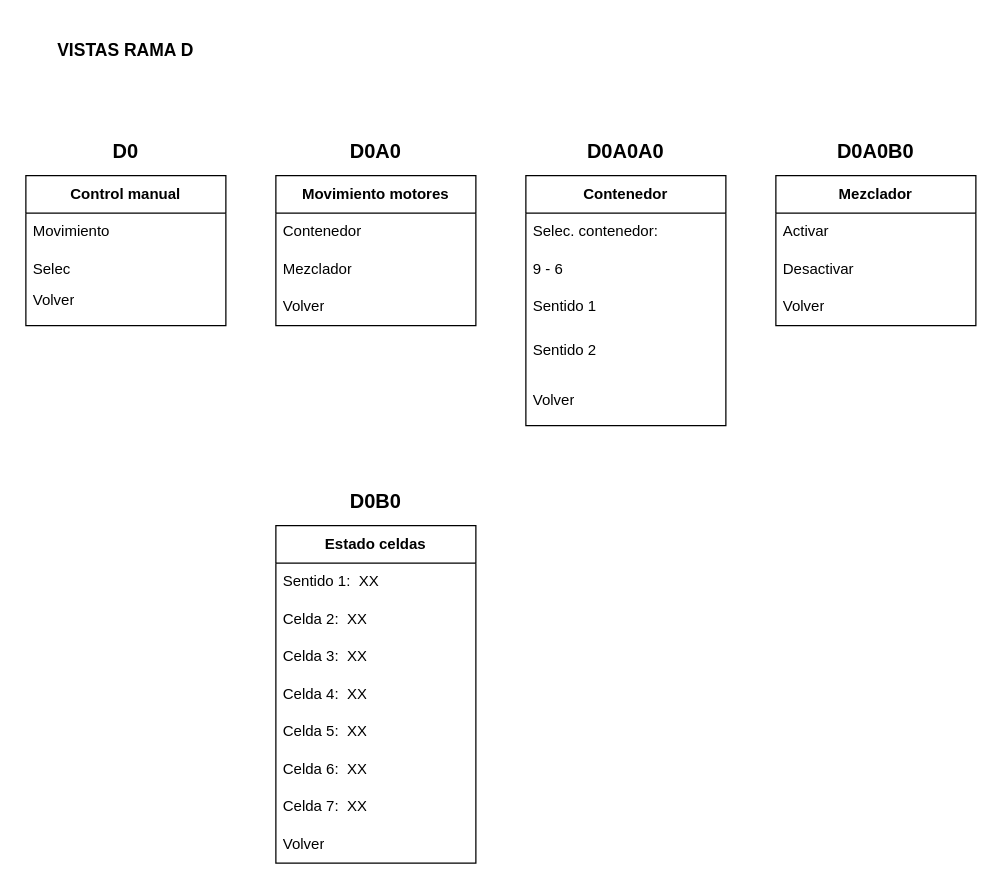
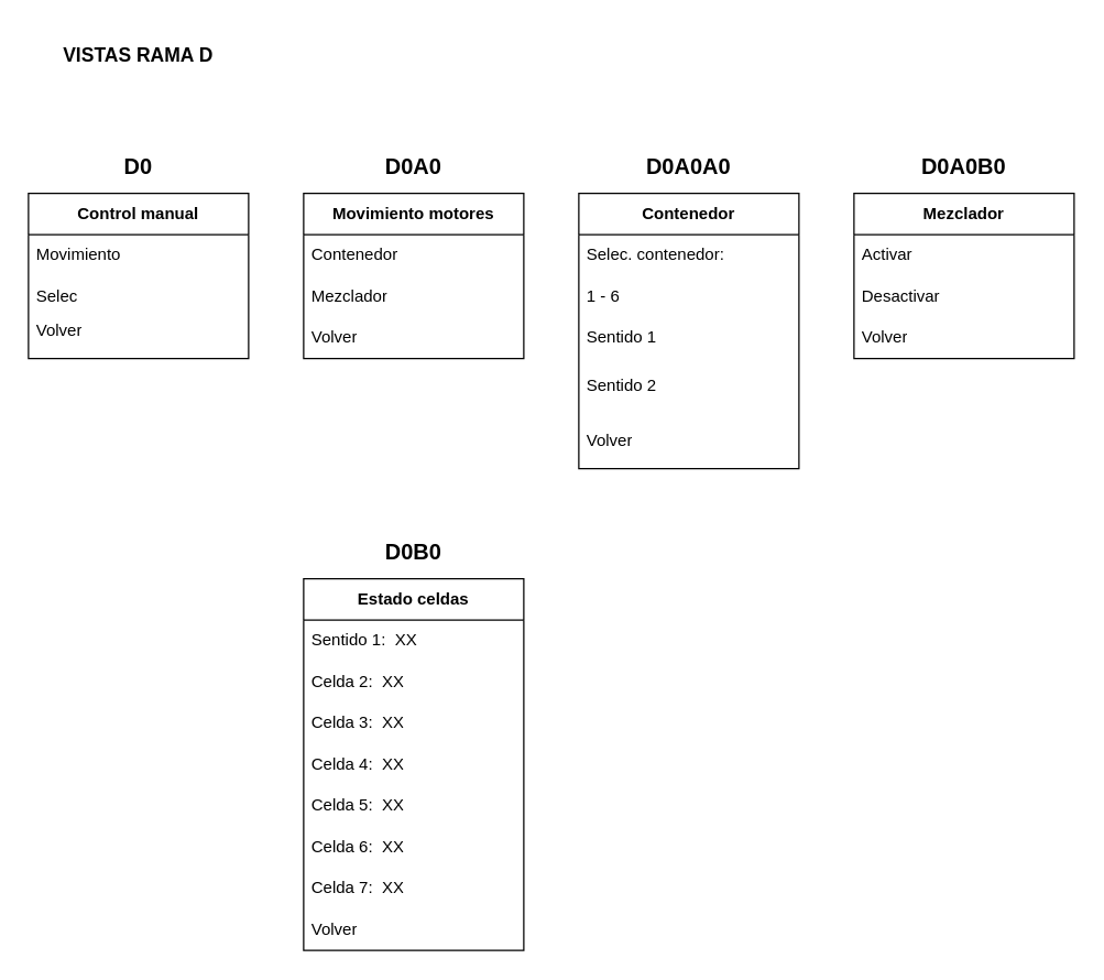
  <mxCell id="0" />
  <mxCell id="1" parent="0" />
  <mxCell id="2" value="&lt;b&gt;Control manual&lt;/b&gt;" style="swimlane;fontStyle=0;childLayout=stackLayout;horizontal=1;startSize=30;horizontalStack=0;resizeParent=1;resizeParentMax=0;resizeLast=0;collapsible=1;marginBottom=0;whiteSpace=wrap;html=1;" vertex="1" parent="1"><mxGeometry x="20" y="140" width="160" height="120" as="geometry" /></mxCell>
  <mxCell id="3" value="Movimiento" style="text;strokeColor=none;fillColor=none;align=left;verticalAlign=middle;spacingLeft=4;spacingRight=4;overflow=hidden;points=[[0,0.5],[1,0.5]];portConstraint=eastwest;rotatable=0;whiteSpace=wrap;html=1;" vertex="1" parent="2"><mxGeometry y="30" width="160" height="30" as="geometry" /></mxCell>
  <mxCell id="4" value="Selec" style="text;strokeColor=none;fillColor=none;align=left;verticalAlign=middle;spacingLeft=4;spacingRight=4;overflow=hidden;points=[[0,0.5],[1,0.5]];portConstraint=eastwest;rotatable=0;whiteSpace=wrap;html=1;" vertex="1" parent="2"><mxGeometry y="60" width="160" height="30" as="geometry" /></mxCell>
  <mxCell id="5" value="Volver" style="text;strokeColor=none;fillColor=none;align=left;verticalAlign=middle;spacingLeft=4;spacingRight=4;overflow=hidden;points=[[0,0.5],[1,0.5]];portConstraint=eastwest;rotatable=0;whiteSpace=wrap;html=1;" vertex="1" parent="2"><mxGeometry y="90" width="160" height="20" as="geometry" /></mxCell>
  <mxCell id="6" style="text;strokeColor=none;fillColor=none;align=left;verticalAlign=middle;spacingLeft=4;spacingRight=4;overflow=hidden;points=[[0,0.5],[1,0.5]];portConstraint=eastwest;rotatable=0;whiteSpace=wrap;html=1;" vertex="1" parent="2"><mxGeometry y="110" width="160" height="10" as="geometry" /></mxCell>
  <mxCell id="7" value="&lt;b&gt;&lt;font style=&quot;font-size: 14px;&quot;&gt;VISTAS RAMA D&lt;/font&gt;&lt;/b&gt;" style="text;html=1;strokeColor=none;fillColor=none;align=center;verticalAlign=middle;whiteSpace=wrap;rounded=0;" vertex="1" parent="1"><mxGeometry x="20" y="20" width="160" height="40" as="geometry" /></mxCell>
  <mxCell id="8" value="&lt;b&gt;Movimiento motores&lt;/b&gt;" style="swimlane;fontStyle=0;childLayout=stackLayout;horizontal=1;startSize=30;horizontalStack=0;resizeParent=1;resizeParentMax=0;resizeLast=0;collapsible=1;marginBottom=0;whiteSpace=wrap;html=1;" vertex="1" parent="1"><mxGeometry x="220" y="140" width="160" height="120" as="geometry" /></mxCell>
  <mxCell id="9" value="Contenedor" style="text;strokeColor=none;fillColor=none;align=left;verticalAlign=middle;spacingLeft=4;spacingRight=4;overflow=hidden;points=[[0,0.5],[1,0.5]];portConstraint=eastwest;rotatable=0;whiteSpace=wrap;html=1;" vertex="1" parent="8"><mxGeometry y="30" width="160" height="30" as="geometry" /></mxCell>
  <mxCell id="10" value="Mezclador" style="text;strokeColor=none;fillColor=none;align=left;verticalAlign=middle;spacingLeft=4;spacingRight=4;overflow=hidden;points=[[0,0.5],[1,0.5]];portConstraint=eastwest;rotatable=0;whiteSpace=wrap;html=1;" vertex="1" parent="8"><mxGeometry y="60" width="160" height="30" as="geometry" /></mxCell>
  <mxCell id="11" value="Volver" style="text;strokeColor=none;fillColor=none;align=left;verticalAlign=middle;spacingLeft=4;spacingRight=4;overflow=hidden;points=[[0,0.5],[1,0.5]];portConstraint=eastwest;rotatable=0;whiteSpace=wrap;html=1;" vertex="1" parent="8"><mxGeometry y="90" width="160" height="30" as="geometry" /></mxCell>
  <mxCell id="12" value="&lt;span style=&quot;font-size: 16px;&quot;&gt;&lt;b&gt;D0&lt;/b&gt;&lt;/span&gt;" style="text;html=1;strokeColor=none;fillColor=none;align=center;verticalAlign=middle;whiteSpace=wrap;rounded=0;" vertex="1" parent="1"><mxGeometry x="60" y="100" width="80" height="40" as="geometry" /></mxCell>
  <mxCell id="13" value="&lt;font style=&quot;font-size: 16px;&quot;&gt;&lt;b&gt;D0A0&lt;/b&gt;&lt;/font&gt;" style="text;html=1;strokeColor=none;fillColor=none;align=center;verticalAlign=middle;whiteSpace=wrap;rounded=0;" vertex="1" parent="1"><mxGeometry x="260" y="100" width="80" height="40" as="geometry" /></mxCell>
  <mxCell id="14" value="&lt;b&gt;Contenedor&lt;/b&gt;" style="swimlane;fontStyle=0;childLayout=stackLayout;horizontal=1;startSize=30;horizontalStack=0;resizeParent=1;resizeParentMax=0;resizeLast=0;collapsible=1;marginBottom=0;whiteSpace=wrap;html=1;" vertex="1" parent="1"><mxGeometry x="420" y="140" width="160" height="200" as="geometry" /></mxCell>
  <mxCell id="15" value="Selec. contenedor:" style="text;strokeColor=none;fillColor=none;align=left;verticalAlign=middle;spacingLeft=4;spacingRight=4;overflow=hidden;points=[[0,0.5],[1,0.5]];portConstraint=eastwest;rotatable=0;whiteSpace=wrap;html=1;" vertex="1" parent="14"><mxGeometry y="30" width="160" height="30" as="geometry" /></mxCell>
- <mxCell id="16" value="9 - 6" style="text;strokeColor=none;fillColor=none;align=left;verticalAlign=middle;spacingLeft=4;spacingRight=4;overflow=hidden;points=[[0,0.5],[1,0.5]];portConstraint=eastwest;rotatable=0;whiteSpace=wrap;html=1;" vertex="1" parent="14"><mxGeometry y="60" width="160" height="30" as="geometry" /></mxCell>
+ <mxCell id="16" value="1 - 6" style="text;strokeColor=none;fillColor=none;align=left;verticalAlign=middle;spacingLeft=4;spacingRight=4;overflow=hidden;points=[[0,0.5],[1,0.5]];portConstraint=eastwest;rotatable=0;whiteSpace=wrap;html=1;" vertex="1" parent="14"><mxGeometry y="60" width="160" height="30" as="geometry" /></mxCell>
  <mxCell id="17" value="Sentido 1" style="text;strokeColor=none;fillColor=none;align=left;verticalAlign=middle;spacingLeft=4;spacingRight=4;overflow=hidden;points=[[0,0.5],[1,0.5]];portConstraint=eastwest;rotatable=0;whiteSpace=wrap;html=1;" vertex="1" parent="14"><mxGeometry y="90" width="160" height="30" as="geometry" /></mxCell>
  <mxCell id="18" value="Sentido 2" style="text;strokeColor=none;fillColor=none;align=left;verticalAlign=middle;spacingLeft=4;spacingRight=4;overflow=hidden;points=[[0,0.5],[1,0.5]];portConstraint=eastwest;rotatable=0;whiteSpace=wrap;html=1;" vertex="1" parent="14"><mxGeometry y="120" width="160" height="40" as="geometry" /></mxCell>
  <mxCell id="19" value="Volver" style="text;strokeColor=none;fillColor=none;align=left;verticalAlign=middle;spacingLeft=4;spacingRight=4;overflow=hidden;points=[[0,0.5],[1,0.5]];portConstraint=eastwest;rotatable=0;whiteSpace=wrap;html=1;" vertex="1" parent="14"><mxGeometry y="160" width="160" height="40" as="geometry" /></mxCell>
  <mxCell id="20" value="&lt;font style=&quot;font-size: 16px;&quot;&gt;&lt;b&gt;D0A0A0&lt;/b&gt;&lt;/font&gt;" style="text;html=1;strokeColor=none;fillColor=none;align=center;verticalAlign=middle;whiteSpace=wrap;rounded=0;" vertex="1" parent="1"><mxGeometry x="460" y="100" width="80" height="40" as="geometry" /></mxCell>
  <mxCell id="21" value="&lt;b&gt;Mezclador&lt;/b&gt;" style="swimlane;fontStyle=0;childLayout=stackLayout;horizontal=1;startSize=30;horizontalStack=0;resizeParent=1;resizeParentMax=0;resizeLast=0;collapsible=1;marginBottom=0;whiteSpace=wrap;html=1;" vertex="1" parent="1"><mxGeometry x="620" y="140" width="160" height="120" as="geometry" /></mxCell>
  <mxCell id="22" value="Activar" style="text;strokeColor=none;fillColor=none;align=left;verticalAlign=middle;spacingLeft=4;spacingRight=4;overflow=hidden;points=[[0,0.5],[1,0.5]];portConstraint=eastwest;rotatable=0;whiteSpace=wrap;html=1;" vertex="1" parent="21"><mxGeometry y="30" width="160" height="30" as="geometry" /></mxCell>
  <mxCell id="23" value="Desactivar" style="text;strokeColor=none;fillColor=none;align=left;verticalAlign=middle;spacingLeft=4;spacingRight=4;overflow=hidden;points=[[0,0.5],[1,0.5]];portConstraint=eastwest;rotatable=0;whiteSpace=wrap;html=1;" vertex="1" parent="21"><mxGeometry y="60" width="160" height="30" as="geometry" /></mxCell>
  <mxCell id="24" value="Volver" style="text;strokeColor=none;fillColor=none;align=left;verticalAlign=middle;spacingLeft=4;spacingRight=4;overflow=hidden;points=[[0,0.5],[1,0.5]];portConstraint=eastwest;rotatable=0;whiteSpace=wrap;html=1;" vertex="1" parent="21"><mxGeometry y="90" width="160" height="30" as="geometry" /></mxCell>
  <mxCell id="25" value="&lt;b style=&quot;border-color: var(--border-color); font-size: 16px;&quot;&gt;D0A0B0&lt;/b&gt;" style="text;html=1;strokeColor=none;fillColor=none;align=center;verticalAlign=middle;whiteSpace=wrap;rounded=0;" vertex="1" parent="1"><mxGeometry x="660" y="100" width="80" height="40" as="geometry" /></mxCell>
  <mxCell id="26" value="&lt;b&gt;Estado celdas&lt;/b&gt;" style="swimlane;fontStyle=0;childLayout=stackLayout;horizontal=1;startSize=30;horizontalStack=0;resizeParent=1;resizeParentMax=0;resizeLast=0;collapsible=1;marginBottom=0;whiteSpace=wrap;html=1;" vertex="1" parent="1"><mxGeometry x="220" y="420" width="160" height="270" as="geometry" /></mxCell>
  <mxCell id="27" value="Sentido 1:&amp;nbsp; XX" style="text;strokeColor=none;fillColor=none;align=left;verticalAlign=middle;spacingLeft=4;spacingRight=4;overflow=hidden;points=[[0,0.5],[1,0.5]];portConstraint=eastwest;rotatable=0;whiteSpace=wrap;html=1;" vertex="1" parent="26"><mxGeometry y="30" width="160" height="30" as="geometry" /></mxCell>
  <mxCell id="28" value="Celda 2:&amp;nbsp; XX" style="text;strokeColor=none;fillColor=none;align=left;verticalAlign=middle;spacingLeft=4;spacingRight=4;overflow=hidden;points=[[0,0.5],[1,0.5]];portConstraint=eastwest;rotatable=0;whiteSpace=wrap;html=1;" vertex="1" parent="26"><mxGeometry y="60" width="160" height="30" as="geometry" /></mxCell>
  <mxCell id="29" value="Celda 3:&amp;nbsp; XX" style="text;strokeColor=none;fillColor=none;align=left;verticalAlign=middle;spacingLeft=4;spacingRight=4;overflow=hidden;points=[[0,0.5],[1,0.5]];portConstraint=eastwest;rotatable=0;whiteSpace=wrap;html=1;" vertex="1" parent="26"><mxGeometry y="90" width="160" height="30" as="geometry" /></mxCell>
  <mxCell id="30" value="Celda 4:&amp;nbsp; XX" style="text;strokeColor=none;fillColor=none;align=left;verticalAlign=middle;spacingLeft=4;spacingRight=4;overflow=hidden;points=[[0,0.5],[1,0.5]];portConstraint=eastwest;rotatable=0;whiteSpace=wrap;html=1;" vertex="1" parent="26"><mxGeometry y="120" width="160" height="30" as="geometry" /></mxCell>
  <mxCell id="31" value="Celda 5:&amp;nbsp; XX" style="text;strokeColor=none;fillColor=none;align=left;verticalAlign=middle;spacingLeft=4;spacingRight=4;overflow=hidden;points=[[0,0.5],[1,0.5]];portConstraint=eastwest;rotatable=0;whiteSpace=wrap;html=1;" vertex="1" parent="26"><mxGeometry y="150" width="160" height="30" as="geometry" /></mxCell>
  <mxCell id="32" value="Celda 6:&amp;nbsp; XX" style="text;strokeColor=none;fillColor=none;align=left;verticalAlign=middle;spacingLeft=4;spacingRight=4;overflow=hidden;points=[[0,0.5],[1,0.5]];portConstraint=eastwest;rotatable=0;whiteSpace=wrap;html=1;" vertex="1" parent="26"><mxGeometry y="180" width="160" height="30" as="geometry" /></mxCell>
  <mxCell id="33" value="Celda 7:&amp;nbsp; XX" style="text;strokeColor=none;fillColor=none;align=left;verticalAlign=middle;spacingLeft=4;spacingRight=4;overflow=hidden;points=[[0,0.5],[1,0.5]];portConstraint=eastwest;rotatable=0;whiteSpace=wrap;html=1;" vertex="1" parent="26"><mxGeometry y="210" width="160" height="30" as="geometry" /></mxCell>
  <mxCell id="34" value="Volver" style="text;strokeColor=none;fillColor=none;align=left;verticalAlign=middle;spacingLeft=4;spacingRight=4;overflow=hidden;points=[[0,0.5],[1,0.5]];portConstraint=eastwest;rotatable=0;whiteSpace=wrap;html=1;" vertex="1" parent="26"><mxGeometry y="240" width="160" height="30" as="geometry" /></mxCell>
  <mxCell id="35" value="&lt;font style=&quot;font-size: 16px;&quot;&gt;&lt;b&gt;D0B0&lt;/b&gt;&lt;/font&gt;" style="text;html=1;strokeColor=none;fillColor=none;align=center;verticalAlign=middle;whiteSpace=wrap;rounded=0;" vertex="1" parent="1"><mxGeometry x="260" y="380" width="80" height="40" as="geometry" /></mxCell>
